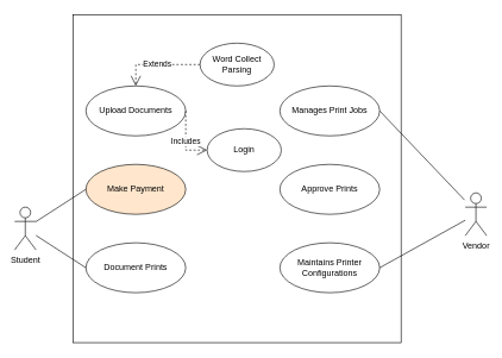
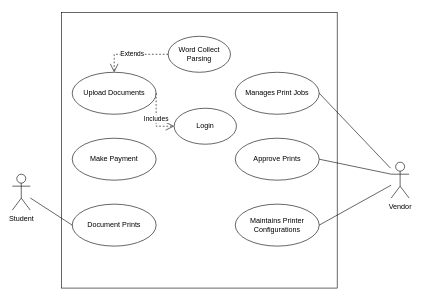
  <mxCell id="0" />
  <mxCell id="1" parent="0" />
  <mxCell id="2" value="" style="whiteSpace=wrap;html=1;aspect=fixed;" parent="1" vertex="1"><mxGeometry x="102" y="20" width="460" height="460" as="geometry" /></mxCell>
  <mxCell id="3" value="Student" style="shape=umlActor;verticalLabelPosition=bottom;verticalAlign=top;html=1;outlineConnect=0;" parent="1" vertex="1"><mxGeometry x="20" y="290" width="30" height="60" as="geometry" /></mxCell>
  <mxCell id="4" value="Vendor" style="shape=umlActor;verticalLabelPosition=bottom;verticalAlign=top;html=1;outlineConnect=0;" parent="1" vertex="1"><mxGeometry x="652" y="270" width="30" height="60" as="geometry" /></mxCell>
  <mxCell id="5" value="Upload Documents" style="ellipse;whiteSpace=wrap;html=1;" parent="1" vertex="1"><mxGeometry x="120" y="120" width="140" height="70" as="geometry" /></mxCell>
- <mxCell id="6" value="Make Payment" style="ellipse;whiteSpace=wrap;html=1;fillColor=#ffe6cc;" parent="1" vertex="1"><mxGeometry x="120" y="230" width="140" height="70" as="geometry" /></mxCell>
+ <mxCell id="6" value="Make Payment" style="ellipse;whiteSpace=wrap;html=1;" parent="1" vertex="1"><mxGeometry x="120" y="230" width="140" height="70" as="geometry" /></mxCell>
  <mxCell id="7" value="Document Prints" style="ellipse;whiteSpace=wrap;html=1;" parent="1" vertex="1"><mxGeometry x="120" y="340" width="140" height="70" as="geometry" /></mxCell>
  <mxCell id="8" value="Manages Print Jobs" style="ellipse;whiteSpace=wrap;html=1;" parent="1" vertex="1"><mxGeometry x="392" y="120" width="140" height="70" as="geometry" /></mxCell>
  <mxCell id="9" value="Approve Prints" style="ellipse;whiteSpace=wrap;html=1;" parent="1" vertex="1"><mxGeometry x="392" y="230" width="140" height="70" as="geometry" /></mxCell>
  <mxCell id="10" value="Maintains Printer Configurations" style="ellipse;whiteSpace=wrap;html=1;" parent="1" vertex="1"><mxGeometry x="392" y="340" width="140" height="70" as="geometry" /></mxCell>
  <mxCell id="11" value="Login" style="ellipse;whiteSpace=wrap;html=1;" parent="1" vertex="1"><mxGeometry x="290" y="180" width="104" height="60" as="geometry" /></mxCell>
  <mxCell id="12" value="Word Collect Parsing" style="ellipse;whiteSpace=wrap;html=1;" parent="1" vertex="1"><mxGeometry x="280" y="60" width="104" height="60" as="geometry" /></mxCell>
  <mxCell id="13" value="Includes" style="endArrow=open;endSize=12;dashed=1;html=1;rounded=0;exitX=1;exitY=0.5;exitDx=0;exitDy=0;" parent="1" edge="1"><mxGeometry width="160" relative="1" as="geometry"><mxPoint x="260" y="155" as="sourcePoint" /><mxPoint x="290" y="210" as="targetPoint" /><Array as="points"><mxPoint x="260" y="210" /></Array></mxGeometry></mxCell>
  <mxCell id="14" value="Extends" style="endArrow=open;endSize=12;dashed=1;html=1;rounded=0;exitX=0;exitY=0.5;exitDx=0;exitDy=0;entryX=0.5;entryY=0;entryDx=0;entryDy=0;" parent="1" source="12" target="5" edge="1"><mxGeometry width="160" relative="1" as="geometry"><mxPoint x="270" y="275" as="sourcePoint" /><mxPoint x="352" y="250" as="targetPoint" /><Array as="points"><mxPoint x="190" y="90" /></Array></mxGeometry></mxCell>
- <mxCell id="15" value="" style="endArrow=none;html=1;rounded=0;entryX=0;entryY=0.5;entryDx=0;entryDy=0;" parent="1" source="3" target="6" edge="1"><mxGeometry width="50" height="50" relative="1" as="geometry"><mxPoint x="60" y="301" as="sourcePoint" /><mxPoint x="130" y="165" as="targetPoint" /></mxGeometry></mxCell>
  <mxCell id="16" value="" style="endArrow=none;html=1;rounded=0;entryX=0;entryY=0.5;entryDx=0;entryDy=0;" parent="1" source="3" target="7" edge="1"><mxGeometry width="50" height="50" relative="1" as="geometry"><mxPoint x="70" y="311" as="sourcePoint" /><mxPoint x="140" y="175" as="targetPoint" /></mxGeometry></mxCell>
  <mxCell id="17" value="" style="endArrow=none;html=1;rounded=0;entryX=1;entryY=0.5;entryDx=0;entryDy=0;" parent="1" target="8" edge="1"><mxGeometry width="50" height="50" relative="1" as="geometry"><mxPoint x="651" y="280" as="sourcePoint" /><mxPoint x="121" y="185" as="targetPoint" /></mxGeometry></mxCell>
+ <mxCell id="18" value="" style="endArrow=none;html=1;rounded=0;entryX=1;entryY=0.5;entryDx=0;entryDy=0;exitX=0;exitY=0.333;exitDx=0;exitDy=0;exitPerimeter=0;" parent="1" source="4" target="9" edge="1"><mxGeometry width="50" height="50" relative="1" as="geometry"><mxPoint x="661" y="290" as="sourcePoint" /><mxPoint x="542" y="165" as="targetPoint" /></mxGeometry></mxCell>
  <mxCell id="19" value="" style="endArrow=none;html=1;rounded=0;entryX=1;entryY=0.5;entryDx=0;entryDy=0;" parent="1" source="4" target="10" edge="1"><mxGeometry width="50" height="50" relative="1" as="geometry"><mxPoint x="651" y="300" as="sourcePoint" /><mxPoint x="552" y="175" as="targetPoint" /></mxGeometry></mxCell>
